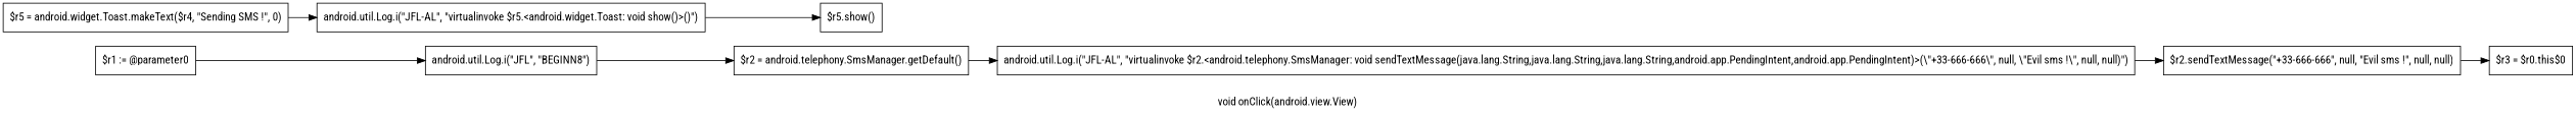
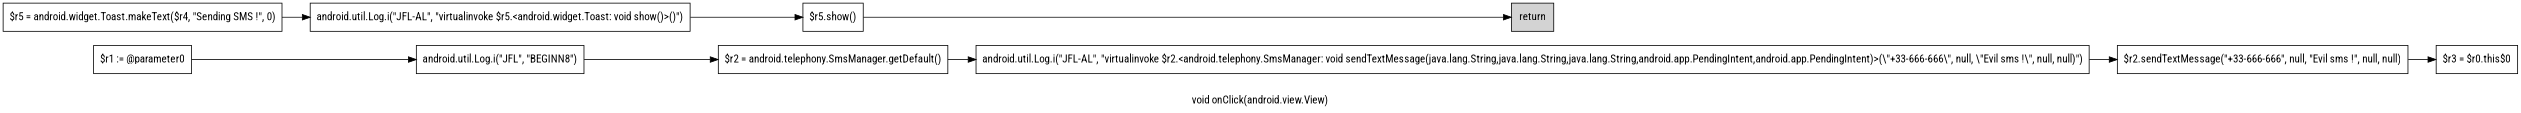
  digraph {
    fontname="Roboto Condensed"
    label="void onClick(android.view.View)"
    rankdir=LR
    node [fontname="Roboto Condensed" method=5326 shape=box]
    edge [fontname="Roboto Condensed"]
    n1 [label="$r1 := @parameter0"]
    n2 [invoke_real="<android.util.Log: int i(java.lang.String,java.lang.String)>" invoke_target="<android.util.Log: int i(java.lang.String,java.lang.String)>" label="android.util.Log.i(\"JFL\", \"BEGINN8\")"]
    n3 [invoke_real="<android.telephony.SmsManager: android.telephony.SmsManager getDefault()>" invoke_target="<android.telephony.SmsManager: android.telephony.SmsManager getDefault()>" label="$r2 = android.telephony.SmsManager.getDefault()"]
    n4 [invoke_real="<android.util.Log: int i(java.lang.String,java.lang.String)>" invoke_target="<android.util.Log: int i(java.lang.String,java.lang.String)>" label="android.util.Log.i(\"JFL-AL\", \"virtualinvoke $r2.<android.telephony.SmsManager: void sendTextMessage(java.lang.String,java.lang.String,java.lang.String,android.app.PendingIntent,android.app.PendingIntent)>(\\\"+33-666-666\\\", null, \\\"Evil sms !\\\", null, null)\")"]
    n5 [invoke_real="<android.telephony.SmsManager: void sendTextMessage(java.lang.String,null_type,java.lang.String,null_type,null_type)>" invoke_target="<android.telephony.SmsManager: void sendTextMessage(java.lang.String,java.lang.String,java.lang.String,android.app.PendingIntent,android.app.PendingIntent)>" label="$r2.sendTextMessage(\"+33-666-666\", null, \"Evil sms !\", null, null)"]
    n6 [label="$r3 = $r0.this$0"]
    n7 [invoke_real="<android.widget.Toast: android.widget.Toast makeText(android.content.Context,java.lang.String,int)>" invoke_target="<android.widget.Toast: android.widget.Toast makeText(android.content.Context,java.lang.CharSequence,int)>" label="$r5 = android.widget.Toast.makeText($r4, \"Sending SMS !\", 0)"]
    n8 [invoke_real="<android.util.Log: int i(java.lang.String,java.lang.String)>" invoke_target="<android.util.Log: int i(java.lang.String,java.lang.String)>" label="android.util.Log.i(\"JFL-AL\", \"virtualinvoke $r5.<android.widget.Toast: void show()>()\")"]
    n9 [invoke_real="<android.widget.Toast: void show()>" invoke_target="<android.widget.Toast: void show()>" label="$r5.show()"]
+   n10 [fillcolor=lightgray label=return style=filled]
    n1 -> n2
    n2 -> n3
    n3 -> n4
    n4 -> n5
    n5 -> n6
    n7 -> n8
    n8 -> n9
+   n9 -> n10
  }
